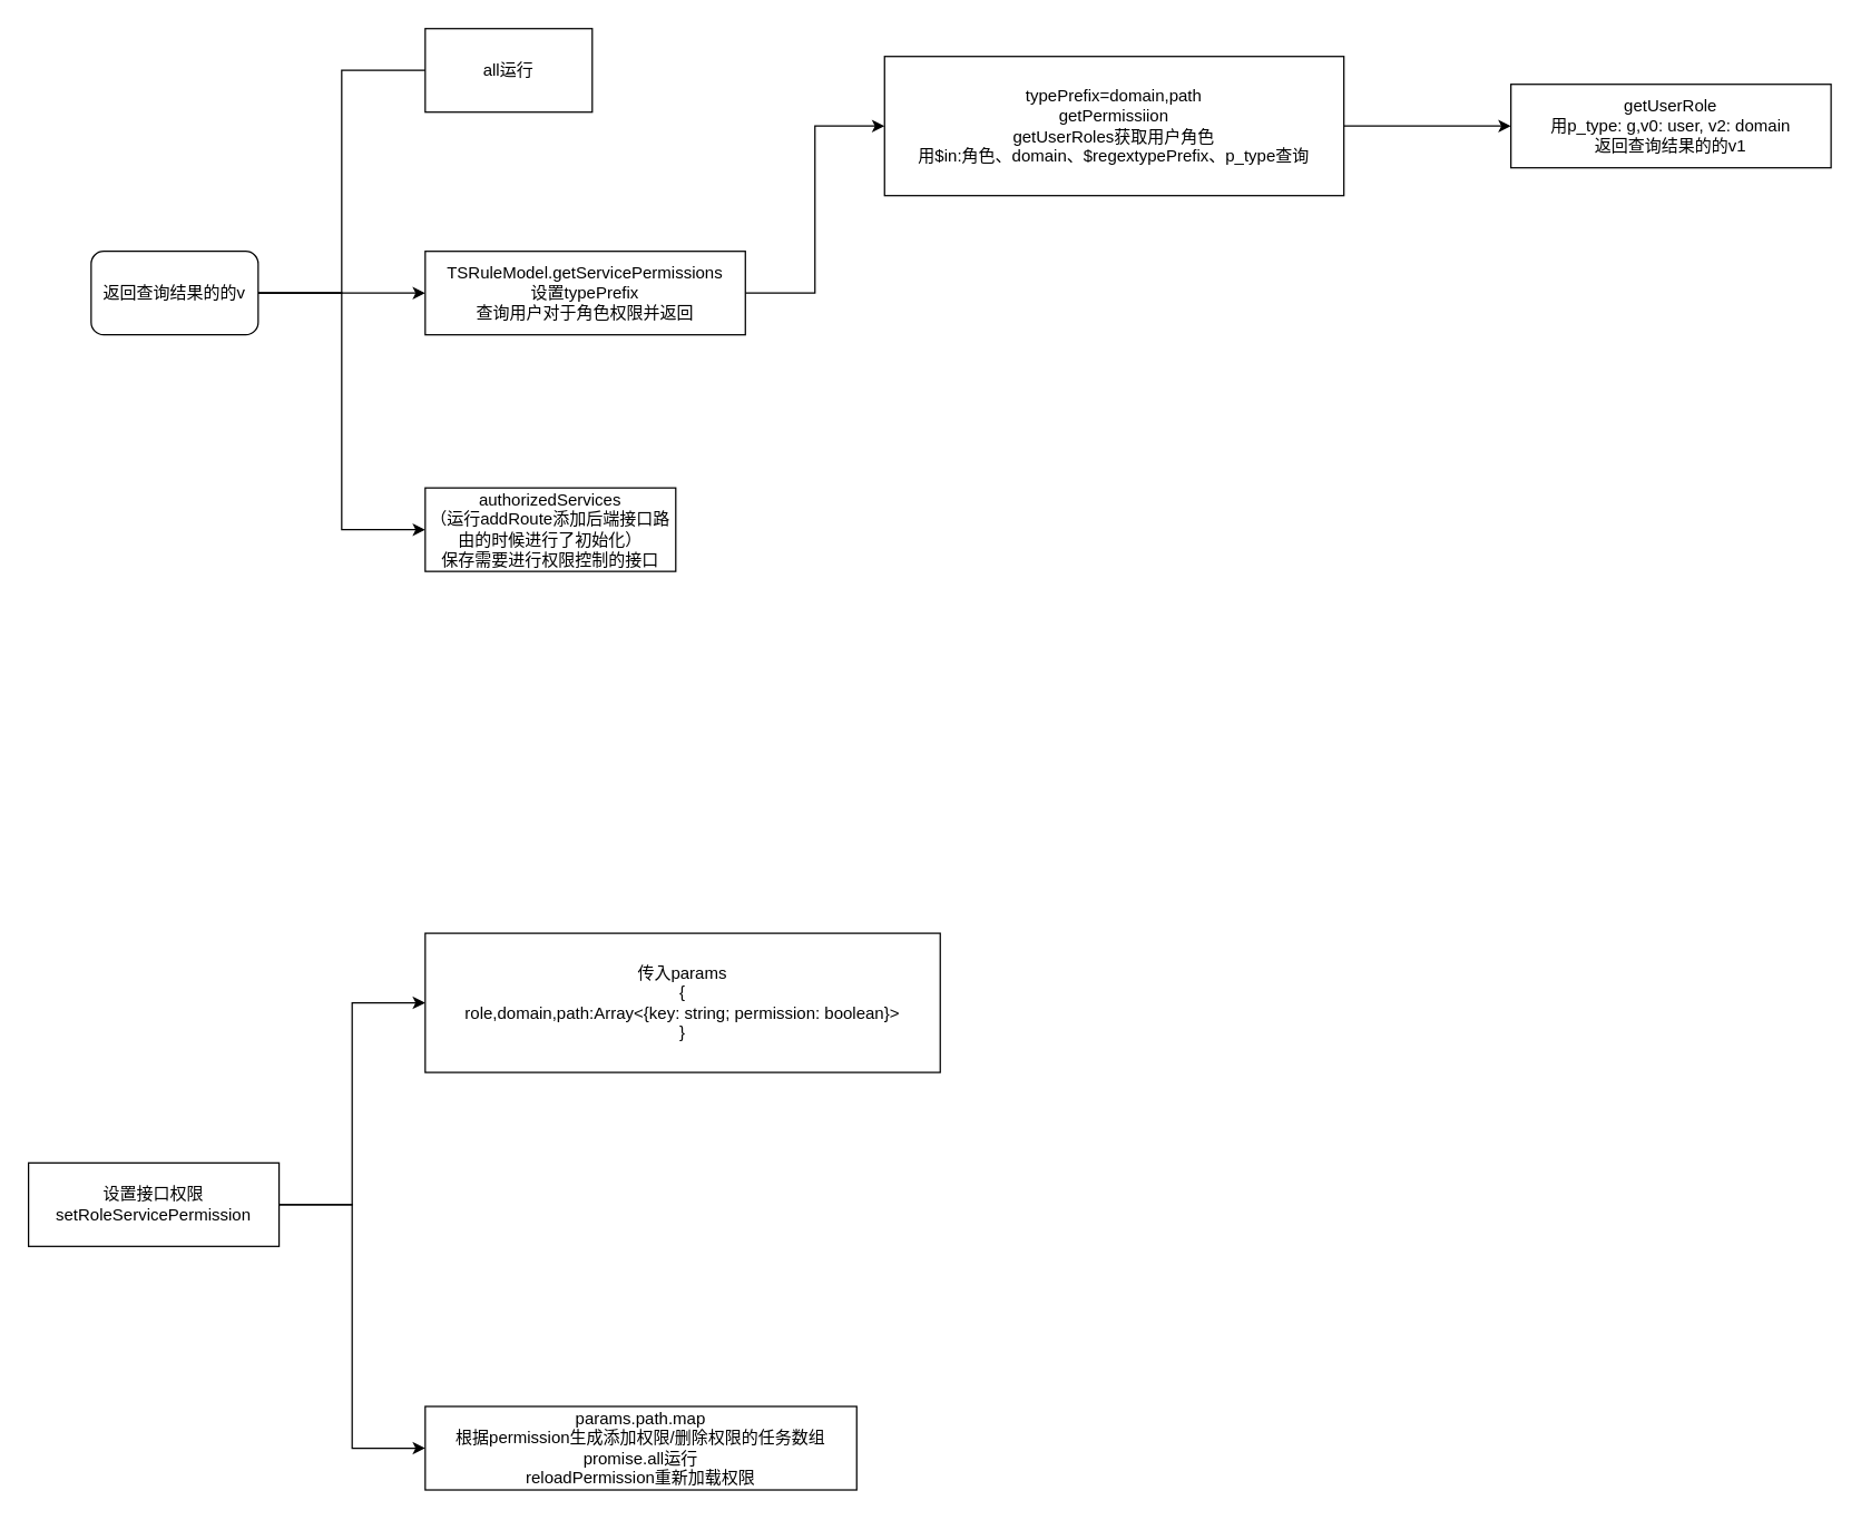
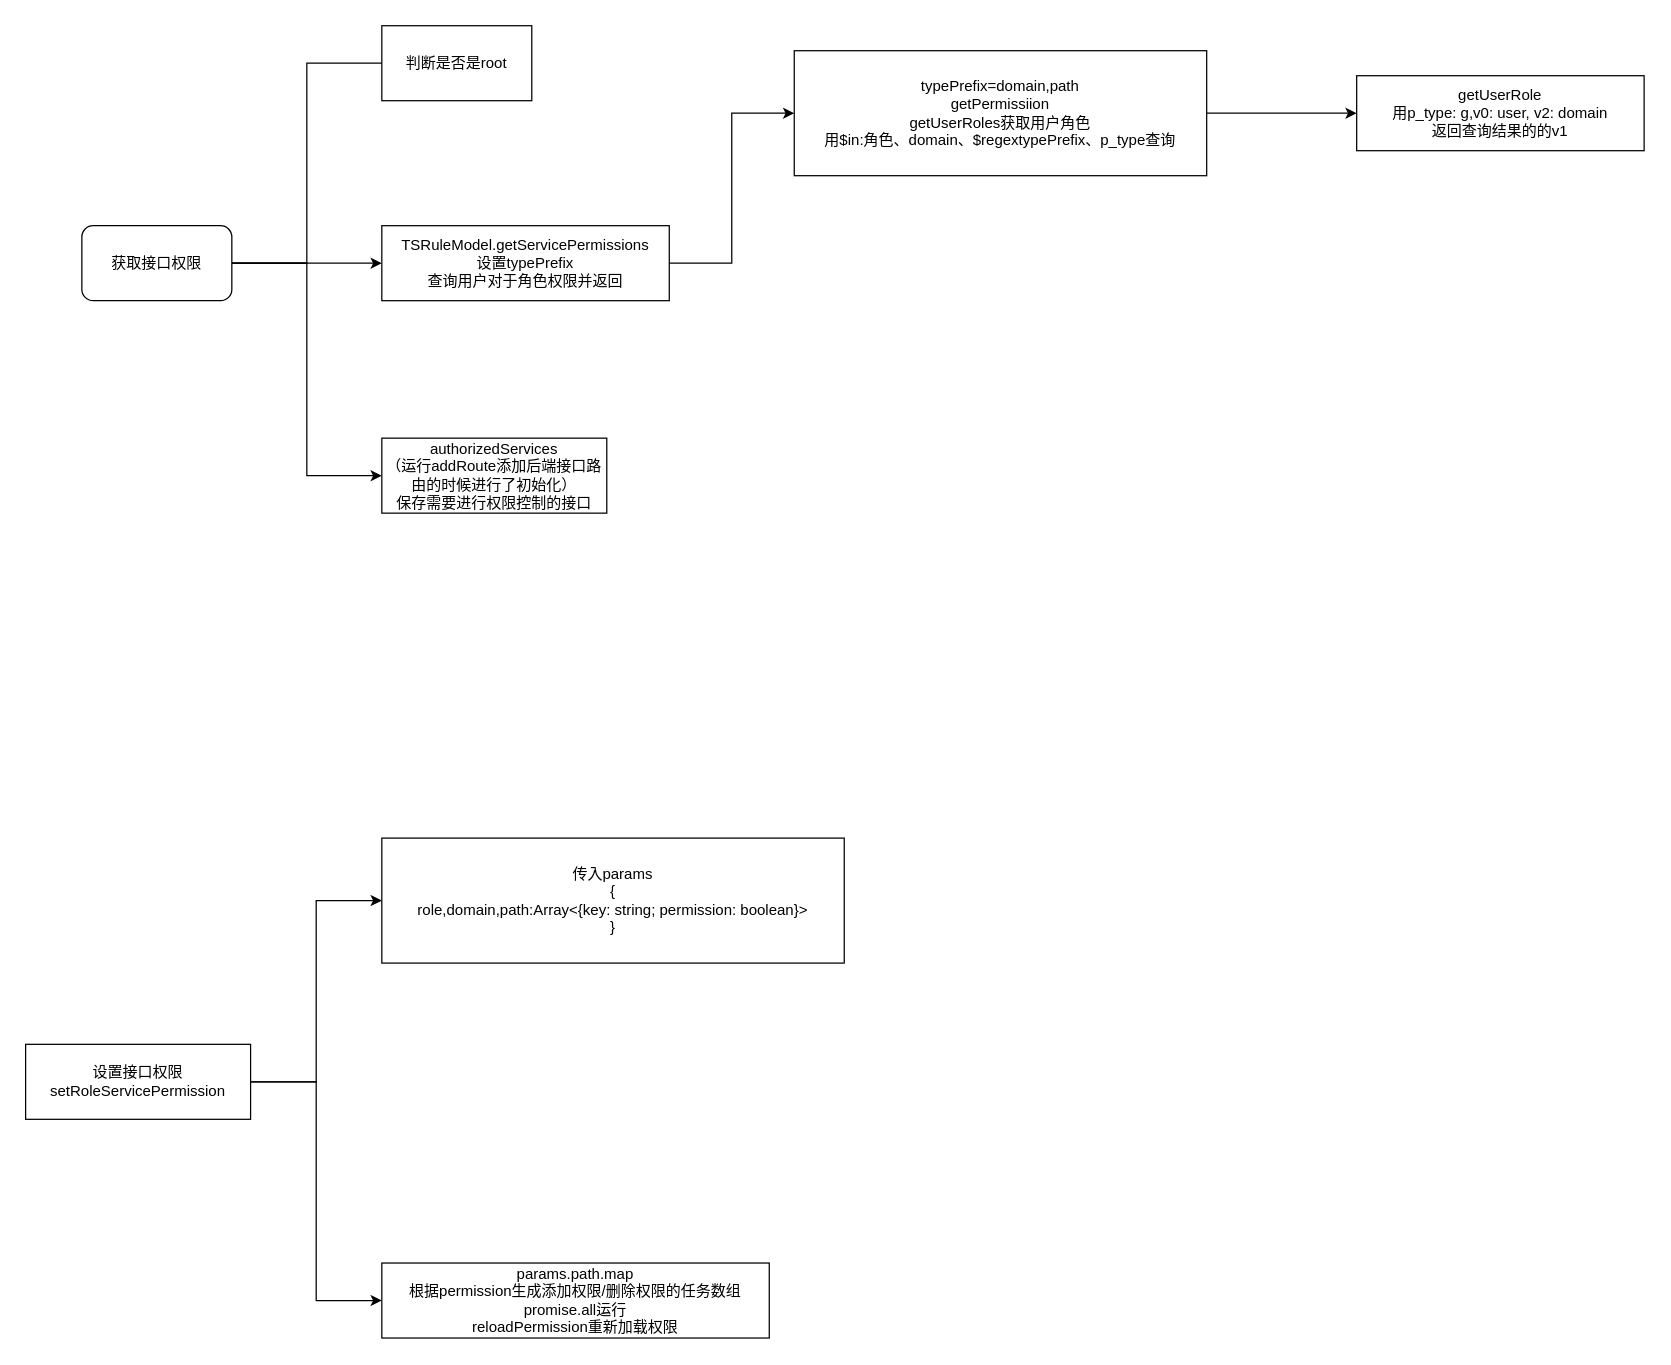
  <mxCell id="0" />
  <mxCell id="1" parent="0" />
- <mxCell id="2" value="all运行" style="rounded=0;whiteSpace=wrap;html=1;" vertex="1" parent="1"><mxGeometry x="305" y="20" width="120" height="60" as="geometry" /></mxCell>
+ <mxCell id="2" value="判断是否是root" style="rounded=0;whiteSpace=wrap;html=1;" vertex="1" parent="1"><mxGeometry x="305" y="20" width="120" height="60" as="geometry" /></mxCell>
  <mxCell id="3" style="edgeStyle=orthogonalEdgeStyle;rounded=0;orthogonalLoop=1;jettySize=auto;html=1;exitX=1;exitY=0.5;exitDx=0;exitDy=0;entryX=0;entryY=0.5;entryDx=0;entryDy=0;endArrow=none;" edge="1" parent="1" source="6" target="2"><mxGeometry relative="1" as="geometry" /></mxCell>
  <mxCell id="4" style="edgeStyle=orthogonalEdgeStyle;rounded=0;orthogonalLoop=1;jettySize=auto;html=1;exitX=1;exitY=0.5;exitDx=0;exitDy=0;entryX=0;entryY=0.5;entryDx=0;entryDy=0;" edge="1" parent="1" source="6" target="7"><mxGeometry relative="1" as="geometry" /></mxCell>
  <mxCell id="5" style="edgeStyle=orthogonalEdgeStyle;rounded=0;orthogonalLoop=1;jettySize=auto;html=1;exitX=1;exitY=0.5;exitDx=0;exitDy=0;entryX=0;entryY=0.5;entryDx=0;entryDy=0;" edge="1" parent="1" source="6" target="9"><mxGeometry relative="1" as="geometry" /></mxCell>
- <mxCell id="6" value="返回查询结果的的v" style="rounded=1;whiteSpace=wrap;html=1;" vertex="1" parent="1"><mxGeometry x="65" y="180" width="120" height="60" as="geometry" /></mxCell>
+ <mxCell id="6" value="获取接口权限" style="rounded=1;whiteSpace=wrap;html=1;" vertex="1" parent="1"><mxGeometry x="65" y="180" width="120" height="60" as="geometry" /></mxCell>
  <mxCell id="7" value="authorizedServices&lt;br&gt;（运行addRoute添加后端接口路由的时候进行了初始化）&lt;br&gt;保存需要进行权限控制的接口" style="rounded=0;whiteSpace=wrap;html=1;" vertex="1" parent="1"><mxGeometry x="305" y="350" width="180" height="60" as="geometry" /></mxCell>
  <mxCell id="8" style="edgeStyle=orthogonalEdgeStyle;rounded=0;orthogonalLoop=1;jettySize=auto;html=1;exitX=1;exitY=0.5;exitDx=0;exitDy=0;entryX=0;entryY=0.5;entryDx=0;entryDy=0;" edge="1" parent="1" source="9" target="11"><mxGeometry relative="1" as="geometry" /></mxCell>
  <mxCell id="9" value="TSRuleModel.getServicePermissions&lt;br&gt;设置typePrefix&lt;br&gt;查询用户对于角色权限并返回" style="rounded=0;whiteSpace=wrap;html=1;" vertex="1" parent="1"><mxGeometry x="305" y="180" width="230" height="60" as="geometry" /></mxCell>
  <mxCell id="10" style="edgeStyle=orthogonalEdgeStyle;rounded=0;orthogonalLoop=1;jettySize=auto;html=1;exitX=1;exitY=0.5;exitDx=0;exitDy=0;entryX=0;entryY=0.5;entryDx=0;entryDy=0;" edge="1" parent="1" source="11" target="12"><mxGeometry relative="1" as="geometry" /></mxCell>
  <mxCell id="11" value="typePrefix=domain,path&lt;br&gt;getPermissiion&lt;br&gt;getUserRoles获取用户角色&lt;br&gt;用$in:角色、domain、$regextypePrefix、p_type查询" style="rounded=0;whiteSpace=wrap;html=1;" vertex="1" parent="1"><mxGeometry x="635" y="40" width="330" height="100" as="geometry" /></mxCell>
  <mxCell id="12" value="getUserRole&lt;br&gt;用p_type: g,v0: user, v2: domain&lt;br&gt;返回查询结果的的v1" style="rounded=0;whiteSpace=wrap;html=1;" vertex="1" parent="1"><mxGeometry x="1085" y="60" width="230" height="60" as="geometry" /></mxCell>
  <mxCell id="13" style="edgeStyle=orthogonalEdgeStyle;rounded=0;orthogonalLoop=1;jettySize=auto;html=1;exitX=1;exitY=0.5;exitDx=0;exitDy=0;entryX=0;entryY=0.5;entryDx=0;entryDy=0;" edge="1" parent="1" source="15" target="16"><mxGeometry relative="1" as="geometry" /></mxCell>
  <mxCell id="14" style="edgeStyle=orthogonalEdgeStyle;rounded=0;orthogonalLoop=1;jettySize=auto;html=1;exitX=1;exitY=0.5;exitDx=0;exitDy=0;entryX=0;entryY=0.5;entryDx=0;entryDy=0;" edge="1" parent="1" source="15" target="17"><mxGeometry relative="1" as="geometry" /></mxCell>
  <mxCell id="15" value="设置接口权限&lt;br&gt;setRoleServicePermission" style="rounded=0;whiteSpace=wrap;html=1;" vertex="1" parent="1"><mxGeometry x="20" y="835" width="180" height="60" as="geometry" /></mxCell>
  <mxCell id="16" value="传入params&lt;br&gt;{&lt;br&gt;role,domain,path:Array&amp;lt;{key: string; permission: boolean}&amp;gt;&lt;br&gt;}" style="rounded=0;whiteSpace=wrap;html=1;" vertex="1" parent="1"><mxGeometry x="305" y="670" width="370" height="100" as="geometry" /></mxCell>
  <mxCell id="17" value="params.path.map&lt;br&gt;根据permission生成添加权限/删除权限的任务数组&lt;br&gt;promise.all运行&lt;br&gt;reloadPermission重新加载权限" style="rounded=0;whiteSpace=wrap;html=1;" vertex="1" parent="1"><mxGeometry x="305" y="1010" width="310" height="60" as="geometry" /></mxCell>
